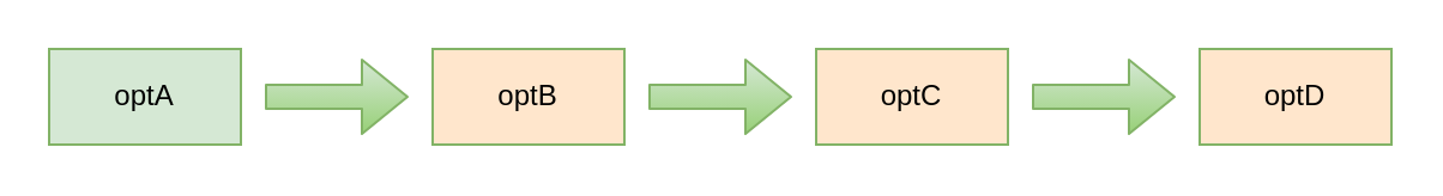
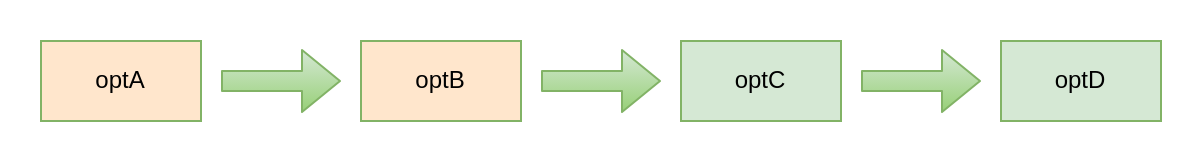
  <mxCell id="0" />
  <mxCell id="1" parent="0" />
- <mxCell id="2" value="optA" style="rounded=0;whiteSpace=wrap;html=1;strokeWidth=1;fillColor=#d5e8d4;strokeColor=#82b366;" vertex="1" parent="1"><mxGeometry x="20" y="20" width="80" height="40" as="geometry" /></mxCell>
+ <mxCell id="2" value="optA" style="rounded=0;whiteSpace=wrap;html=1;strokeWidth=1;fillColor=#ffe6cc;strokeColor=#82b366;" vertex="1" parent="1"><mxGeometry x="20" y="20" width="80" height="40" as="geometry" /></mxCell>
  <mxCell id="3" value="optB" style="rounded=0;whiteSpace=wrap;html=1;strokeWidth=1;fillColor=#ffe6cc;strokeColor=#82b366;" vertex="1" parent="1"><mxGeometry x="180" y="20" width="80" height="40" as="geometry" /></mxCell>
- <mxCell id="4" value="optC" style="rounded=0;whiteSpace=wrap;html=1;strokeWidth=1;fillColor=#ffe6cc;strokeColor=#82b366;" vertex="1" parent="1"><mxGeometry x="340" y="20" width="80" height="40" as="geometry" /></mxCell>
- <mxCell id="5" value="optD" style="rounded=0;whiteSpace=wrap;html=1;strokeWidth=1;fillColor=#ffe6cc;strokeColor=#82b366;" vertex="1" parent="1"><mxGeometry x="500" y="20" width="80" height="40" as="geometry" /></mxCell>
+ <mxCell id="4" value="optC" style="rounded=0;whiteSpace=wrap;html=1;strokeWidth=1;fillColor=#d5e8d4;strokeColor=#82b366;" vertex="1" parent="1"><mxGeometry x="340" y="20" width="80" height="40" as="geometry" /></mxCell>
+ <mxCell id="5" value="optD" style="rounded=0;whiteSpace=wrap;html=1;strokeWidth=1;fillColor=#d5e8d4;strokeColor=#82b366;" vertex="1" parent="1"><mxGeometry x="500" y="20" width="80" height="40" as="geometry" /></mxCell>
  <mxCell id="6" value="" style="shape=flexArrow;endArrow=classic;html=1;fillColor=#d5e8d4;strokeColor=#82b366;gradientColor=#97d077;" edge="1" parent="1"><mxGeometry width="50" height="50" relative="1" as="geometry"><mxPoint x="270" y="40" as="sourcePoint" /><mxPoint x="330" y="40" as="targetPoint" /></mxGeometry></mxCell>
  <mxCell id="7" value="" style="shape=flexArrow;endArrow=classic;html=1;fillColor=#d5e8d4;strokeColor=#82b366;gradientColor=#97d077;" edge="1" parent="1"><mxGeometry width="50" height="50" relative="1" as="geometry"><mxPoint x="430" y="40" as="sourcePoint" /><mxPoint x="490" y="40" as="targetPoint" /></mxGeometry></mxCell>
  <mxCell id="8" value="" style="shape=flexArrow;endArrow=classic;html=1;fillColor=#d5e8d4;strokeColor=#82b366;gradientColor=#97d077;" edge="1" parent="1"><mxGeometry width="50" height="50" relative="1" as="geometry"><mxPoint x="110" y="40" as="sourcePoint" /><mxPoint x="170" y="40" as="targetPoint" /></mxGeometry></mxCell>
